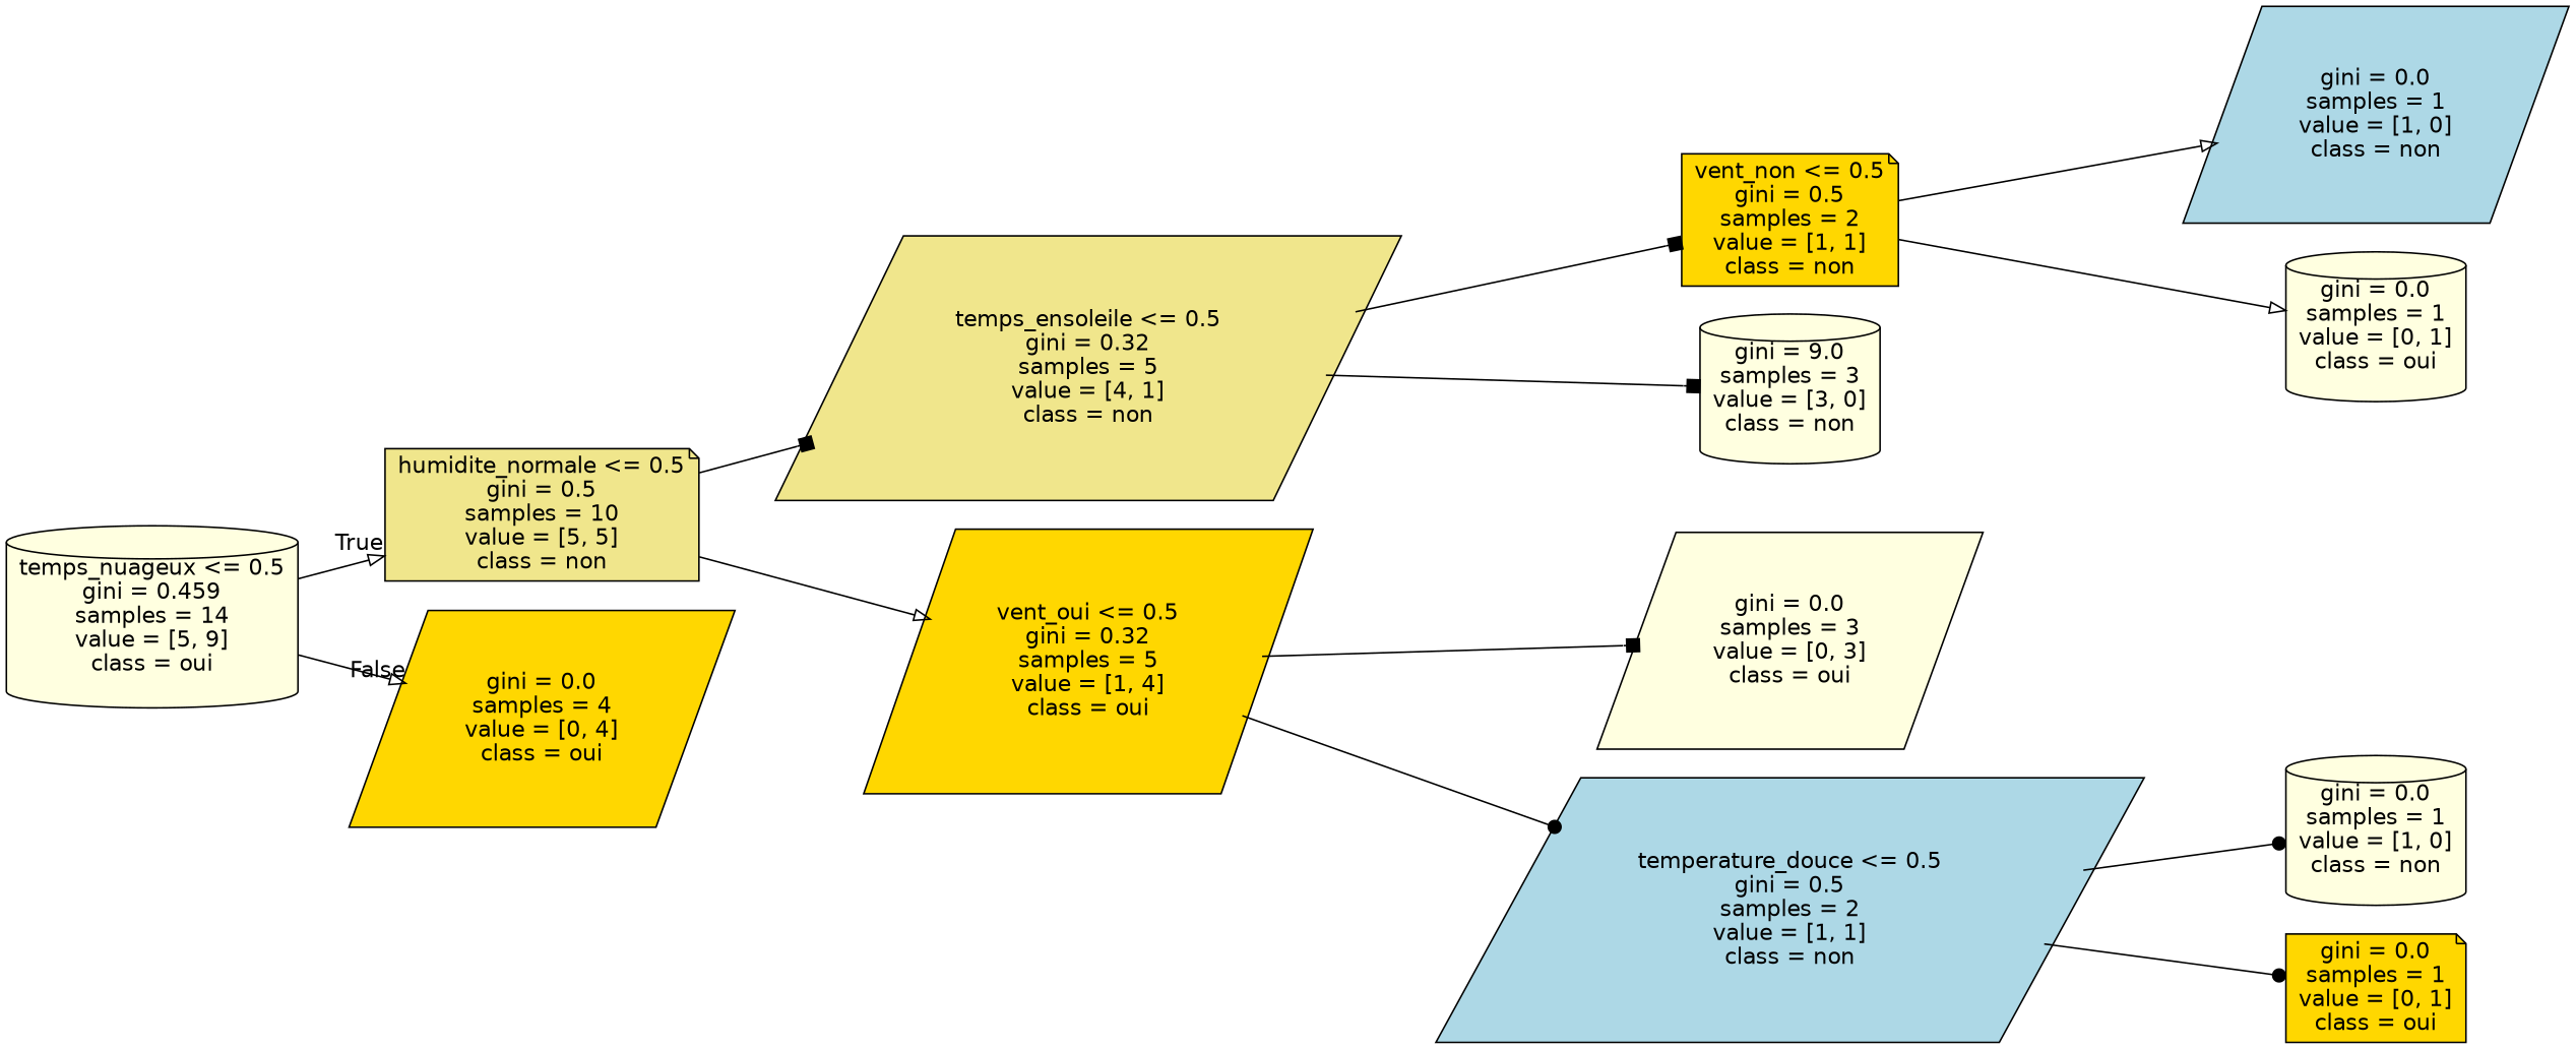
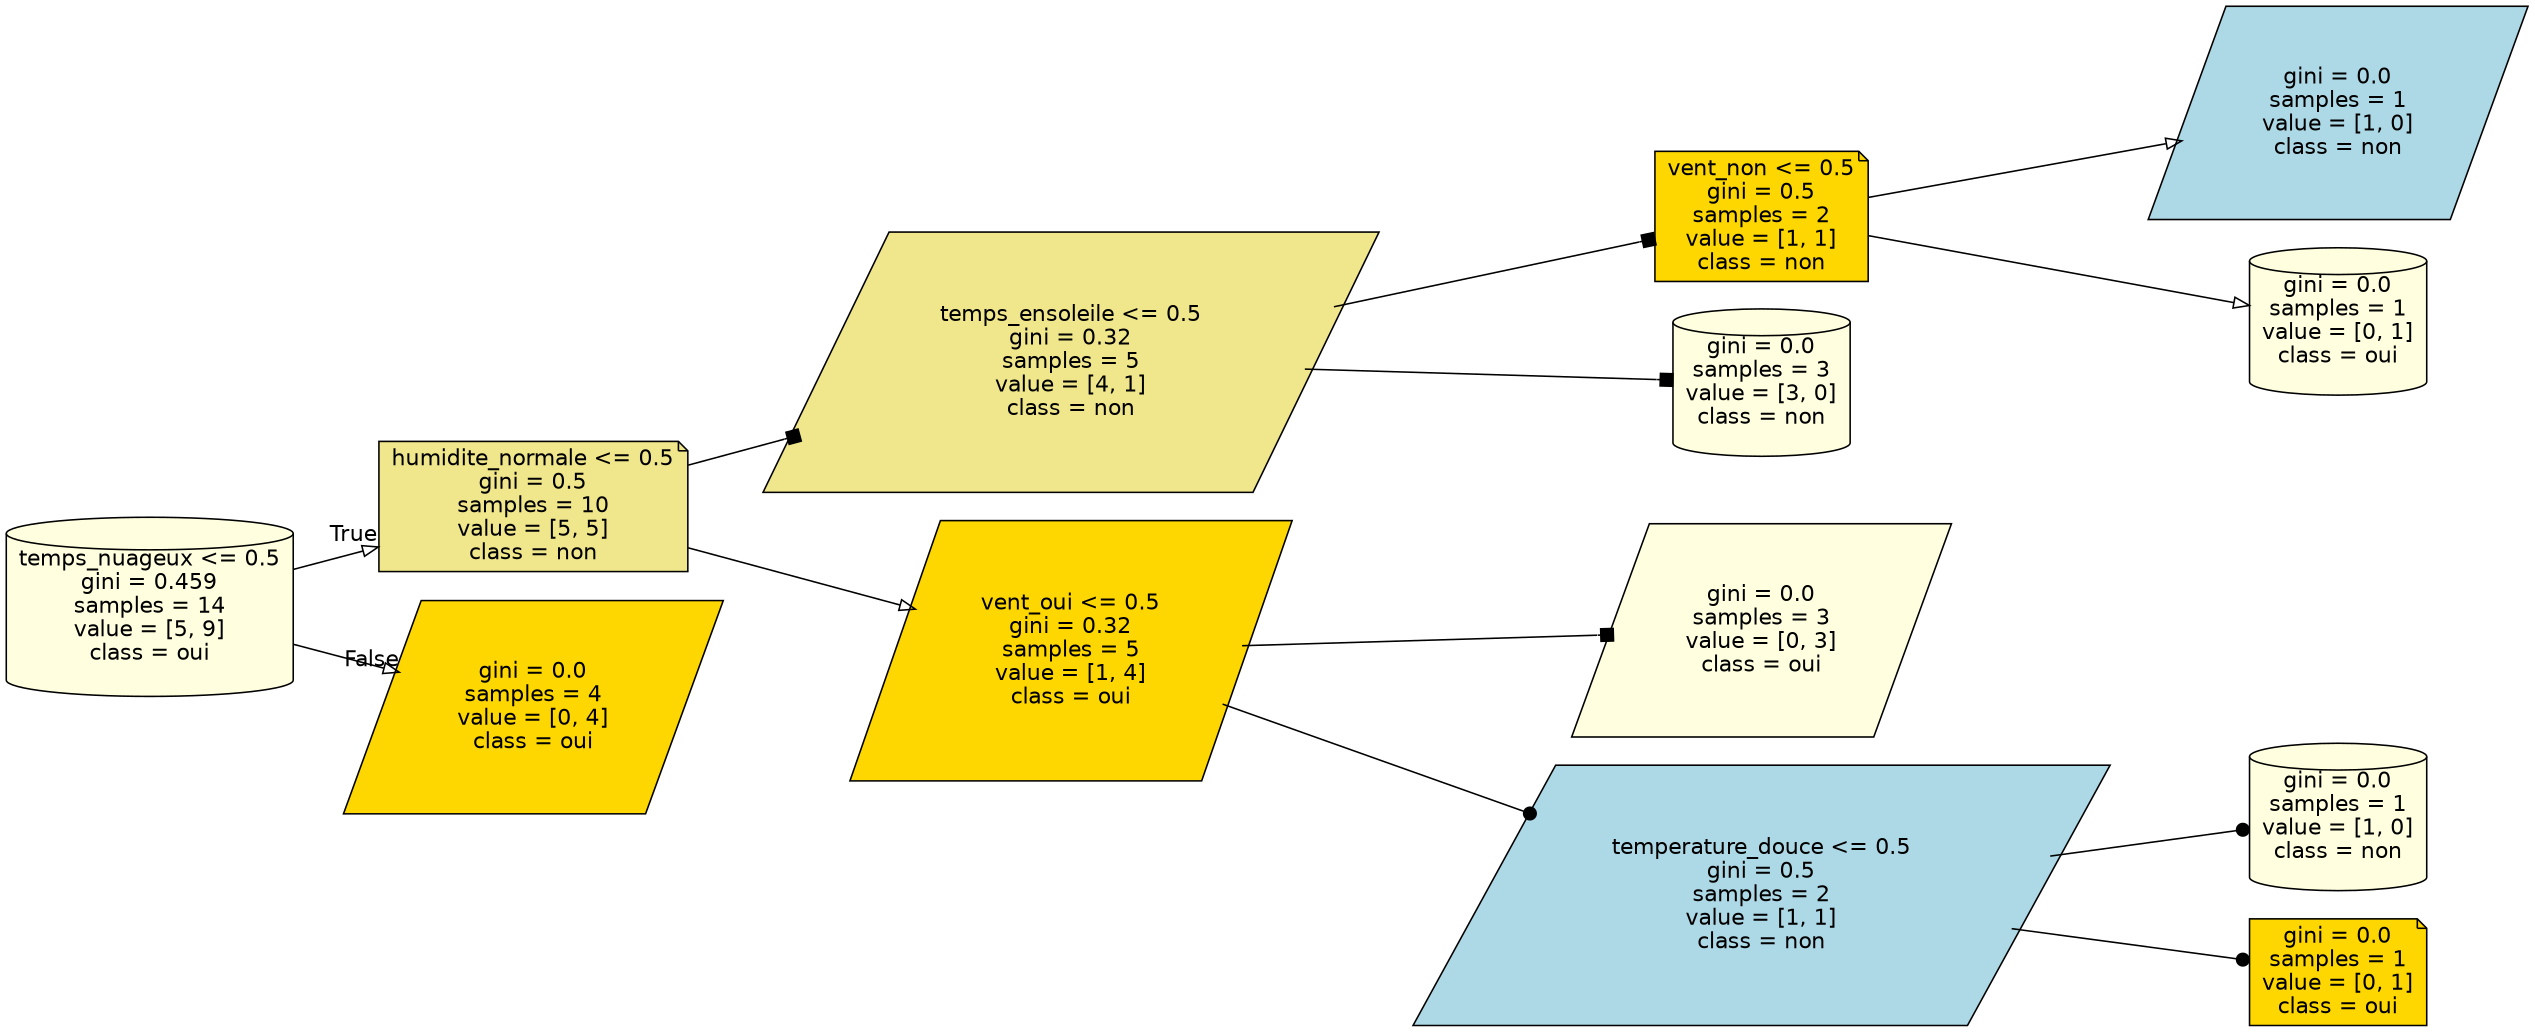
  digraph {
    rankdir=LR
    node [fontname=helvetica shape=parallelogram style=filled fillcolor=lightyellow]
    edge [fontname=helvetica arrowhead=onormal]
    n1 [label="temps_nuageux <= 0.5\ngini = 0.459\nsamples = 14\nvalue = [5, 9]\nclass = oui" shape=cylinder]
    n2 [label="humidite_normale <= 0.5\ngini = 0.5\nsamples = 10\nvalue = [5, 5]\nclass = non" shape=note fillcolor=khaki]
    n3 [label="gini = 0.0\nsamples = 4\nvalue = [0, 4]\nclass = oui" fillcolor=gold]
    n4 [label="temps_ensoleile <= 0.5\ngini = 0.32\nsamples = 5\nvalue = [4, 1]\nclass = non" fillcolor=khaki]
    n5 [label="vent_oui <= 0.5\ngini = 0.32\nsamples = 5\nvalue = [1, 4]\nclass = oui" fillcolor=gold]
    n6 [label="vent_non <= 0.5\ngini = 0.5\nsamples = 2\nvalue = [1, 1]\nclass = non" shape=note fillcolor=gold]
-   n7 [label="gini = 9.0\nsamples = 3\nvalue = [3, 0]\nclass = non" shape=cylinder]
+   n7 [label="gini = 0.0\nsamples = 3\nvalue = [3, 0]\nclass = non" shape=cylinder]
    n8 [label="gini = 0.0\nsamples = 1\nvalue = [1, 0]\nclass = non" fillcolor=lightblue]
    n9 [label="gini = 0.0\nsamples = 1\nvalue = [0, 1]\nclass = oui" shape=cylinder]
    n10 [label="gini = 0.0\nsamples = 3\nvalue = [0, 3]\nclass = oui"]
    n11 [label="temperature_douce <= 0.5\ngini = 0.5\nsamples = 2\nvalue = [1, 1]\nclass = non" fillcolor=lightblue]
    n12 [label="gini = 0.0\nsamples = 1\nvalue = [1, 0]\nclass = non" shape=cylinder]
    n13 [label="gini = 0.0\nsamples = 1\nvalue = [0, 1]\nclass = oui" shape=note fillcolor=gold]
    n1 -> n2 [headlabel=True labelangle=45 labeldistance=2.5]
    n1 -> n3 [headlabel=False labelangle=-45 labeldistance=2.5]
    n2 -> n4 [arrowhead=box]
    n2 -> n5
    n4 -> n6 [arrowhead=box]
    n4 -> n7 [arrowhead=box]
    n5 -> n10 [arrowhead=box]
    n5 -> n11 [arrowhead=dot]
    n6 -> n8
    n6 -> n9
    n11 -> n12 [arrowhead=dot]
    n11 -> n13 [arrowhead=dot]
  }
